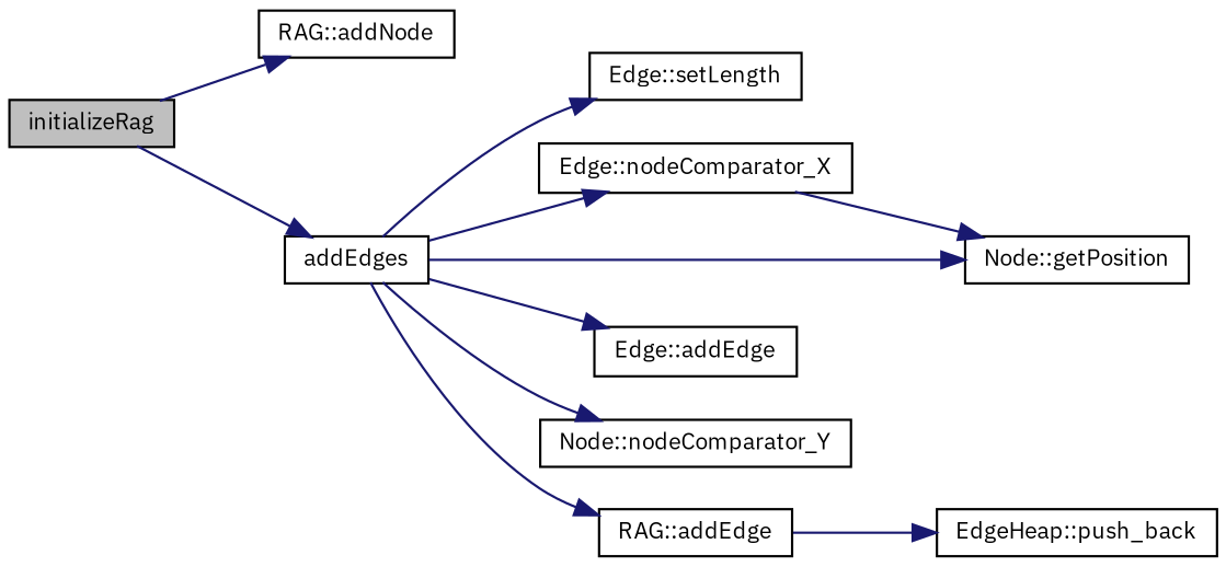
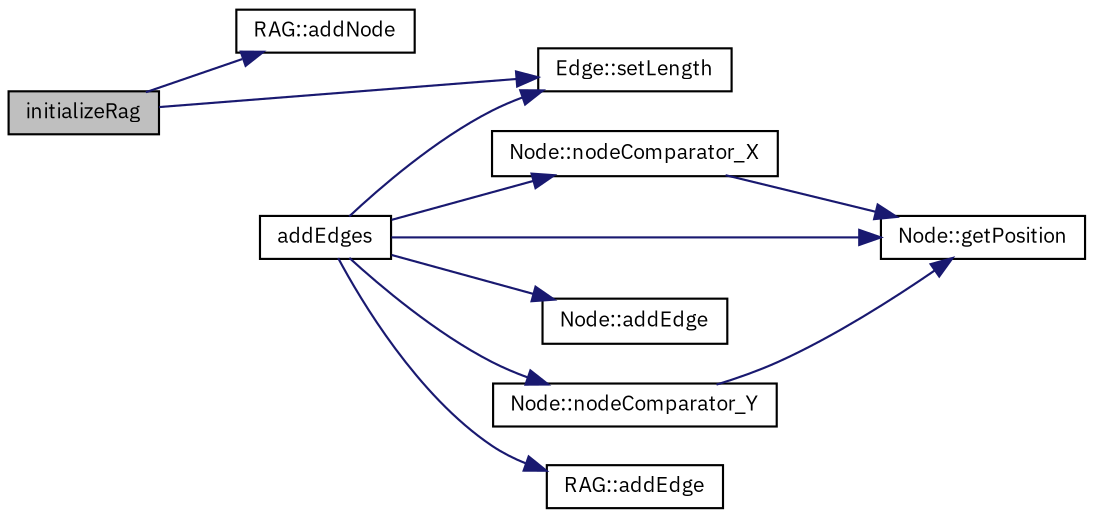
  digraph {
    fontname="IBM Plex Sans"
    rankdir=LR
    node [color=black fillcolor=white fontname="IBM Plex Sans" fontsize=10 shape=record style=filled]
    edge [color=midnightblue fontname="IBM Plex Sans" fontsize=10 labelfontname=Helvetica labelfontsize=10 style=solid]
    n1 [fillcolor=grey75 fontcolor=black height=0.2 label=initializeRag width=0.4]
    n2 [height=0.2 label="RAG::addNode" width=0.4]
    n3 [height=0.2 label=addEdges width=0.4]
-   n4 [height=0.2 label="Edge::nodeComparator_X" width=0.4]
+   n4 [height=0.2 label="Node::nodeComparator_X" width=0.4]
    n5 [height=0.2 label="Node::getPosition" width=0.4]
    n6 [height=0.2 label="Edge::setLength" width=0.4]
-   n7 [height=0.2 label="Edge::addEdge" width=0.4]
+   n7 [height=0.2 label="Node::addEdge" width=0.4]
    n8 [height=0.2 label="RAG::addEdge" width=0.4]
    n9 [height=0.2 label="Node::nodeComparator_Y" width=0.4]
-   n10 [height=0.2 label="EdgeHeap::push_back" width=0.4]
    n1 -> n2
-   n1 -> n3
+   n1 -> n6
    n3 -> n4
    n3 -> n5
    n3 -> n6
    n3 -> n7
    n3 -> n8
    n3 -> n9
    n4 -> n5
-   n8 -> n10
+   n9 -> n5
  }
